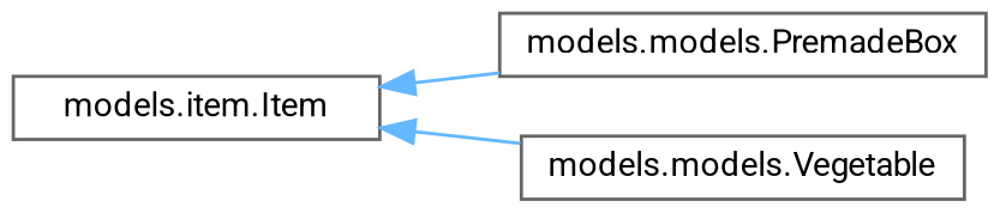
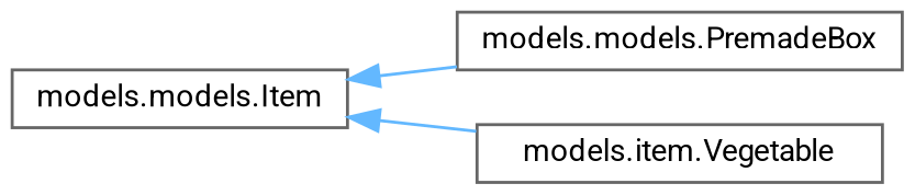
  digraph {
    fontname=Roboto
    rankdir=LR
    node [color=grey40 fillcolor=white fontname=Roboto fontsize=10 shape=box style=filled]
    edge [color=steelblue1 dir=back fontname=Roboto fontsize=10 labelfontname=Helvetica labelfontsize=10 style=solid]
-   n1 [height=0.2 label="models.item.Item" width=0.4]
+   n1 [height=0.2 label="models.models.Item" width=0.4]
    n2 [height=0.2 label="models.models.PremadeBox" width=0.4]
-   n3 [height=0.2 label="models.models.Vegetable" width=0.4]
+   n3 [height=0.2 label="models.item.Vegetable" width=0.4]
    n1 -> n2
    n1 -> n3
  }
